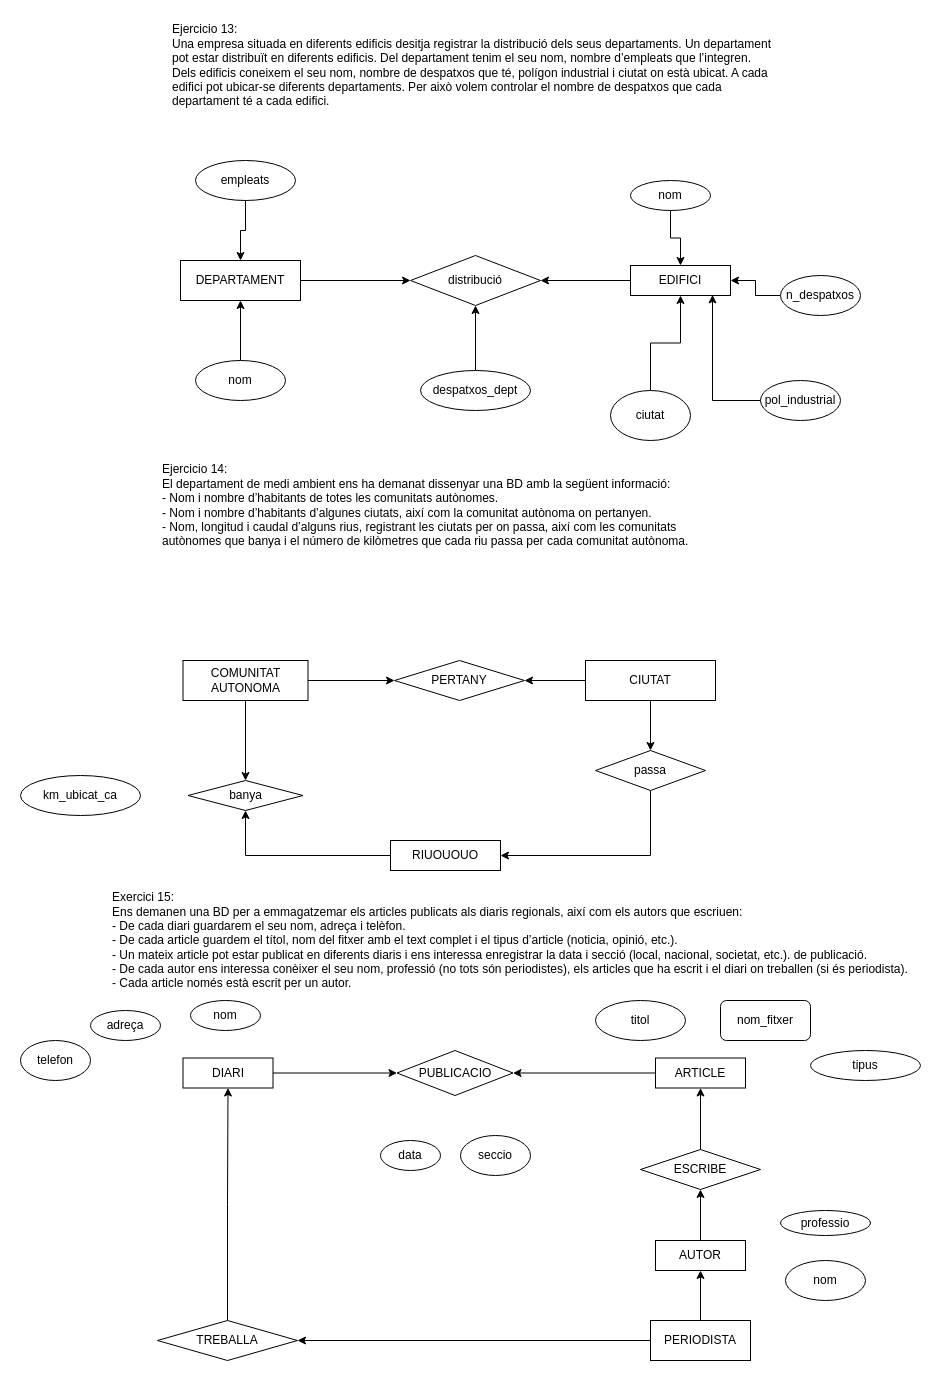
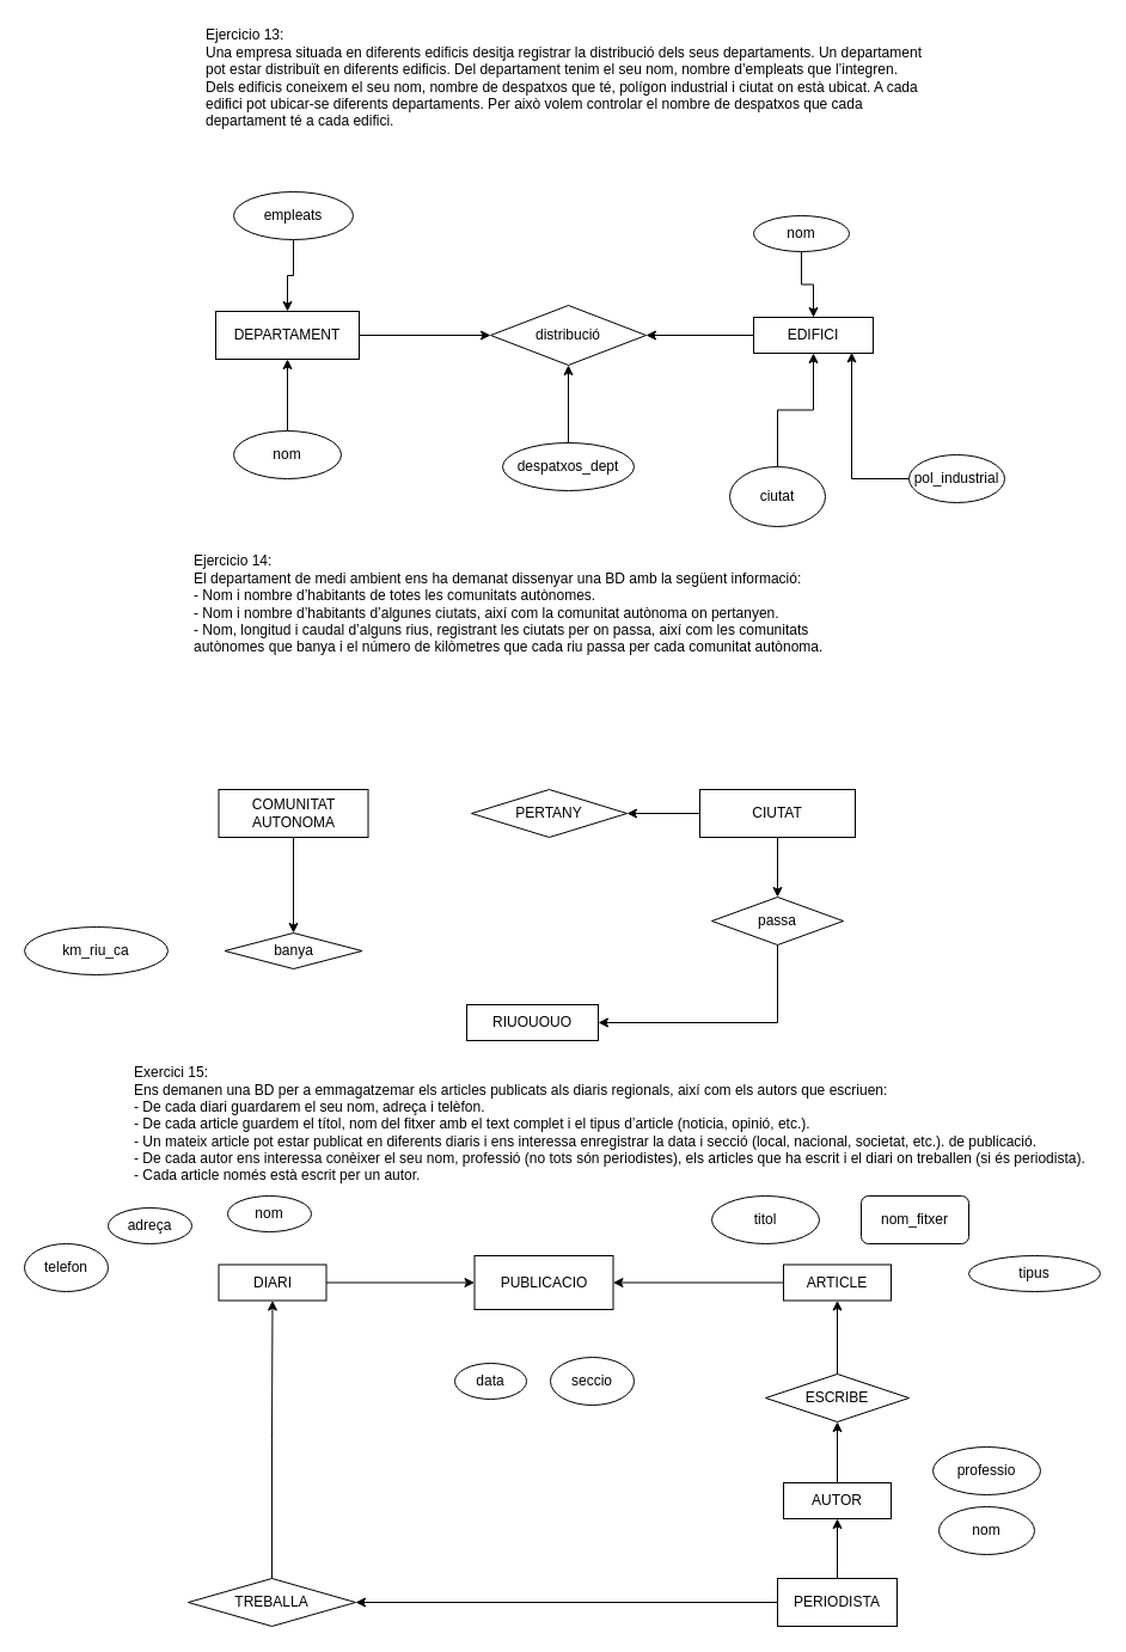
  <mxCell id="0" />
  <mxCell id="1" parent="0" />
  <mxCell id="2" value="Ejercicio 13:&lt;div&gt;&lt;div&gt;Una empresa situada en diferents edificis desitja registrar la distribució dels seus departaments. Un departament&lt;/div&gt;&lt;div&gt;pot estar distribuït en diferents edificis. Del departament tenim el seu nom, nombre d’empleats que l’integren.&lt;/div&gt;&lt;div&gt;Dels edificis coneixem el seu nom, nombre de despatxos que té, polígon industrial i ciutat on està ubicat. A cada&lt;/div&gt;&lt;div&gt;edifici pot ubicar-se diferents departaments. Per això volem controlar el nombre de despatxos que cada&lt;/div&gt;&lt;div&gt;departament té a cada edifici.&lt;/div&gt;&lt;/div&gt;" style="text;html=1;align=left;verticalAlign=middle;whiteSpace=wrap;rounded=0;" parent="1" vertex="1"><mxGeometry x="170" width="730" height="90" as="geometry" y="20" /></mxCell>
  <mxCell id="3" style="edgeStyle=orthogonalEdgeStyle;rounded=0;orthogonalLoop=1;jettySize=auto;html=1;" parent="1" source="4" target="18" edge="1"><mxGeometry relative="1" as="geometry" /></mxCell>
  <mxCell id="4" value="DEPARTAMENT" style="rounded=0;whiteSpace=wrap;html=1;" parent="1" vertex="1"><mxGeometry x="180" y="260" width="120" height="40" as="geometry" /></mxCell>
  <mxCell id="5" style="edgeStyle=orthogonalEdgeStyle;rounded=0;orthogonalLoop=1;jettySize=auto;html=1;" parent="1" source="6" target="18" edge="1"><mxGeometry relative="1" as="geometry" /></mxCell>
  <mxCell id="6" value="EDIFICI" style="rounded=0;whiteSpace=wrap;html=1;" parent="1" vertex="1"><mxGeometry x="630" y="265" width="100" height="30" as="geometry" /></mxCell>
  <mxCell id="7" style="edgeStyle=orthogonalEdgeStyle;rounded=0;orthogonalLoop=1;jettySize=auto;html=1;" parent="1" source="8" target="6" edge="1"><mxGeometry relative="1" as="geometry" /></mxCell>
  <mxCell id="8" value="nom" style="ellipse;whiteSpace=wrap;html=1;" parent="1" vertex="1"><mxGeometry x="630" y="180" width="80" height="30" as="geometry" /></mxCell>
- <mxCell id="9" style="edgeStyle=orthogonalEdgeStyle;rounded=0;orthogonalLoop=1;jettySize=auto;html=1;" parent="1" source="10" target="6" edge="1"><mxGeometry relative="1" as="geometry" /></mxCell>
- <mxCell id="10" value="n_despatxos" style="ellipse;whiteSpace=wrap;html=1;" parent="1" vertex="1"><mxGeometry x="780" y="275" width="80" height="40" as="geometry" /></mxCell>
  <mxCell id="11" value="pol_industrial" style="ellipse;whiteSpace=wrap;html=1;" parent="1" vertex="1"><mxGeometry x="760" y="380" width="80" height="40" as="geometry" /></mxCell>
  <mxCell id="12" style="edgeStyle=orthogonalEdgeStyle;rounded=0;orthogonalLoop=1;jettySize=auto;html=1;" parent="1" source="13" target="6" edge="1"><mxGeometry relative="1" as="geometry" /></mxCell>
  <mxCell id="13" value="ciutat" style="ellipse;whiteSpace=wrap;html=1;" parent="1" vertex="1"><mxGeometry x="610" y="390" width="80" height="50" as="geometry" /></mxCell>
  <mxCell id="14" style="edgeStyle=orthogonalEdgeStyle;rounded=0;orthogonalLoop=1;jettySize=auto;html=1;" parent="1" source="15" target="4" edge="1"><mxGeometry relative="1" as="geometry" /></mxCell>
  <mxCell id="15" value="nom" style="ellipse;whiteSpace=wrap;html=1;" parent="1" vertex="1"><mxGeometry x="195" y="360" width="90" height="40" as="geometry" /></mxCell>
  <mxCell id="16" style="edgeStyle=orthogonalEdgeStyle;rounded=0;orthogonalLoop=1;jettySize=auto;html=1;" parent="1" source="17" target="4" edge="1"><mxGeometry relative="1" as="geometry" /></mxCell>
  <mxCell id="17" value="empleats" style="ellipse;whiteSpace=wrap;html=1;" parent="1" vertex="1"><mxGeometry x="195" y="160" width="100" height="40" as="geometry" /></mxCell>
  <mxCell id="18" value="distribució" style="rhombus;whiteSpace=wrap;html=1;" parent="1" vertex="1"><mxGeometry x="410" y="255" width="130" height="50" as="geometry" /></mxCell>
  <mxCell id="19" style="edgeStyle=orthogonalEdgeStyle;rounded=0;orthogonalLoop=1;jettySize=auto;html=1;" parent="1" source="20" target="18" edge="1"><mxGeometry relative="1" as="geometry" /></mxCell>
  <mxCell id="20" value="despatxos_dept" style="ellipse;whiteSpace=wrap;html=1;" parent="1" vertex="1"><mxGeometry x="420" y="370" width="110" height="40" as="geometry" /></mxCell>
  <mxCell id="21" style="edgeStyle=orthogonalEdgeStyle;rounded=0;orthogonalLoop=1;jettySize=auto;html=1;entryX=0.82;entryY=0.98;entryDx=0;entryDy=0;entryPerimeter=0;" parent="1" source="11" target="6" edge="1"><mxGeometry relative="1" as="geometry" /></mxCell>
  <mxCell id="22" value="Ejercicio 14:&lt;div&gt;&lt;div&gt;El departament de medi ambient ens ha demanat dissenyar una BD amb la següent informació:&lt;/div&gt;&lt;div&gt;- Nom i nombre d’habitants de totes les comunitats autònomes.&lt;/div&gt;&lt;div&gt;- Nom i nombre d’habitants d’algunes ciutats, així com la comunitat autònoma on pertanyen.&lt;/div&gt;&lt;div&gt;- Nom, longitud i caudal d’alguns rius, registrant les ciutats per on passa, així com les comunitats&lt;/div&gt;&lt;div&gt;autònomes que banya i el número de kilòmetres que cada riu passa per cada comunitat autònoma.&lt;/div&gt;&lt;/div&gt;" style="text;html=1;align=left;verticalAlign=middle;whiteSpace=wrap;rounded=0;" parent="1" vertex="1"><mxGeometry x="160" y="460" width="590" height="90" as="geometry" /></mxCell>
- <mxCell id="23" style="edgeStyle=orthogonalEdgeStyle;rounded=0;orthogonalLoop=1;jettySize=auto;html=1;" parent="1" source="25" target="31" edge="1"><mxGeometry relative="1" as="geometry" /></mxCell>
  <mxCell id="24" style="edgeStyle=orthogonalEdgeStyle;rounded=0;orthogonalLoop=1;jettySize=auto;html=1;" parent="1" source="25" target="32" edge="1"><mxGeometry relative="1" as="geometry" /></mxCell>
  <mxCell id="25" value="COMUNITAT AUTONOMA" style="rounded=0;whiteSpace=wrap;html=1;" parent="1" vertex="1"><mxGeometry x="182.5" y="660" width="125" height="40" as="geometry" /></mxCell>
  <mxCell id="26" style="edgeStyle=orthogonalEdgeStyle;rounded=0;orthogonalLoop=1;jettySize=auto;html=1;" parent="1" source="28" target="31" edge="1"><mxGeometry relative="1" as="geometry" /></mxCell>
  <mxCell id="27" style="edgeStyle=orthogonalEdgeStyle;rounded=0;orthogonalLoop=1;jettySize=auto;html=1;" parent="1" source="28" target="34" edge="1"><mxGeometry relative="1" as="geometry" /></mxCell>
  <mxCell id="28" value="CIUTAT" style="rounded=0;whiteSpace=wrap;html=1;" parent="1" vertex="1"><mxGeometry x="585" y="660" width="130" height="40" as="geometry" /></mxCell>
- <mxCell id="29" style="edgeStyle=orthogonalEdgeStyle;rounded=0;orthogonalLoop=1;jettySize=auto;html=1;" parent="1" source="30" target="32" edge="1"><mxGeometry relative="1" as="geometry" /></mxCell>
  <mxCell id="30" value="RIUOUOUO" style="rounded=0;whiteSpace=wrap;html=1;" parent="1" vertex="1"><mxGeometry x="390" y="840" width="110" height="30" as="geometry" /></mxCell>
  <mxCell id="31" value="PERTANY" style="rhombus;whiteSpace=wrap;html=1;" parent="1" vertex="1"><mxGeometry x="394" y="660" width="130" height="40" as="geometry" /></mxCell>
  <mxCell id="32" value="banya" style="rhombus;whiteSpace=wrap;html=1;" parent="1" vertex="1"><mxGeometry x="187.5" y="780" width="115" height="30" as="geometry" /></mxCell>
  <mxCell id="33" style="edgeStyle=orthogonalEdgeStyle;rounded=0;orthogonalLoop=1;jettySize=auto;html=1;" parent="1" source="34" target="30" edge="1"><mxGeometry relative="1" as="geometry"><Array as="points"><mxPoint x="650" y="855" /></Array></mxGeometry></mxCell>
  <mxCell id="34" value="passa" style="rhombus;whiteSpace=wrap;html=1;" parent="1" vertex="1"><mxGeometry x="595" y="750" width="110" height="40" as="geometry" /></mxCell>
- <mxCell id="35" value="km_ubicat_ca" style="ellipse;whiteSpace=wrap;html=1;" parent="1" vertex="1"><mxGeometry x="20" y="775" width="120" height="40" as="geometry" /></mxCell>
+ <mxCell id="35" value="km_riu_ca" style="ellipse;whiteSpace=wrap;html=1;" parent="1" vertex="1"><mxGeometry x="20" y="775" width="120" height="40" as="geometry" /></mxCell>
  <mxCell id="36" value="&lt;div&gt;Exercici 15:&lt;/div&gt;&lt;div&gt;Ens demanen una BD per a emmagatzemar els articles publicats als diaris regionals, així com els autors que&amp;nbsp;&lt;span style=&quot;background-color: transparent; color: light-dark(rgb(0, 0, 0), rgb(255, 255, 255));&quot;&gt;escriuen:&lt;/span&gt;&lt;/div&gt;&lt;div&gt;- De cada diari guardarem el seu nom, adreça i telèfon.&lt;/div&gt;&lt;div&gt;- De cada article guardem el títol, nom del fitxer amb el text complet i el tipus d’article (noticia, opinió,&amp;nbsp;&lt;span style=&quot;background-color: transparent; color: light-dark(rgb(0, 0, 0), rgb(255, 255, 255));&quot;&gt;etc.).&lt;/span&gt;&lt;/div&gt;&lt;div&gt;- Un mateix article pot estar publicat en diferents diaris i ens interessa enregistrar la data i secció (local,&amp;nbsp;&lt;span style=&quot;background-color: transparent; color: light-dark(rgb(0, 0, 0), rgb(255, 255, 255));&quot;&gt;nacional, societat, etc.). de publicació.&lt;/span&gt;&lt;/div&gt;&lt;div&gt;- De cada autor ens interessa conèixer el seu nom, professió (no tots són periodistes), els articles que&amp;nbsp;&lt;span style=&quot;background-color: transparent; color: light-dark(rgb(0, 0, 0), rgb(255, 255, 255));&quot;&gt;ha escrit i el diari on treballen (si és periodista).&lt;/span&gt;&lt;/div&gt;&lt;div&gt;- Cada article només està escrit per un autor.&lt;/div&gt;" style="text;html=1;align=left;verticalAlign=middle;whiteSpace=wrap;rounded=0;" parent="1" vertex="1"><mxGeometry y="890" width="810" height="100" as="geometry" x="110" /></mxCell>
  <mxCell id="37" style="edgeStyle=orthogonalEdgeStyle;rounded=0;orthogonalLoop=1;jettySize=auto;html=1;" parent="1" source="38" target="42" edge="1"><mxGeometry relative="1" as="geometry" /></mxCell>
  <mxCell id="38" value="DIARI" style="rounded=0;whiteSpace=wrap;html=1;" parent="1" vertex="1"><mxGeometry x="182.5" y="1057.5" width="90" height="30" as="geometry" /></mxCell>
  <mxCell id="39" value="nom" style="ellipse;whiteSpace=wrap;html=1;" parent="1" vertex="1"><mxGeometry x="190" y="1000" width="70" height="30" as="geometry" /></mxCell>
  <mxCell id="40" value="adreça" style="ellipse;whiteSpace=wrap;html=1;" parent="1" vertex="1"><mxGeometry x="90" y="1010" width="70" height="30" as="geometry" /></mxCell>
  <mxCell id="41" value="telefon" style="ellipse;whiteSpace=wrap;html=1;" parent="1" vertex="1"><mxGeometry x="20" y="1040" width="70" height="40" as="geometry" /></mxCell>
- <mxCell id="42" value="PUBLICACIO" style="rhombus;whiteSpace=wrap;html=1;" parent="1" vertex="1"><mxGeometry x="396.5" y="1050" width="116" height="45" as="geometry" /></mxCell>
+ <mxCell id="42" value="PUBLICACIO" style="whiteSpace=wrap;html=1;rounded=0;" parent="1" vertex="1"><mxGeometry x="396.5" y="1050" width="116" height="45" as="geometry" /></mxCell>
  <mxCell id="43" style="edgeStyle=orthogonalEdgeStyle;rounded=0;orthogonalLoop=1;jettySize=auto;html=1;" parent="1" source="44" target="42" edge="1"><mxGeometry relative="1" as="geometry" /></mxCell>
  <mxCell id="44" value="ARTICLE" style="rounded=0;whiteSpace=wrap;html=1;" parent="1" vertex="1"><mxGeometry x="655" y="1057.5" width="90" height="30" as="geometry" /></mxCell>
  <mxCell id="45" value="titol" style="ellipse;whiteSpace=wrap;html=1;" parent="1" vertex="1"><mxGeometry x="595" y="1000" width="90" height="40" as="geometry" /></mxCell>
  <mxCell id="46" value="nom_fitxer" style="whiteSpace=wrap;html=1;rounded=1;" parent="1" vertex="1"><mxGeometry x="720" y="1000" width="90" height="40" as="geometry" /></mxCell>
  <mxCell id="47" value="tipus" style="ellipse;whiteSpace=wrap;html=1;" parent="1" vertex="1"><mxGeometry x="810" y="1050" width="110" height="30" as="geometry" /></mxCell>
  <mxCell id="48" value="data" style="ellipse;whiteSpace=wrap;html=1;" parent="1" vertex="1"><mxGeometry x="380" y="1140" width="60" height="30" as="geometry" /></mxCell>
  <mxCell id="49" value="seccio" style="ellipse;whiteSpace=wrap;html=1;" parent="1" vertex="1"><mxGeometry x="460" y="1135" width="70" height="40" as="geometry" /></mxCell>
  <mxCell id="50" style="edgeStyle=orthogonalEdgeStyle;rounded=0;orthogonalLoop=1;jettySize=auto;html=1;" parent="1" source="51" target="55" edge="1"><mxGeometry relative="1" as="geometry" /></mxCell>
  <mxCell id="51" value="AUTOR" style="rounded=0;whiteSpace=wrap;html=1;" parent="1" vertex="1"><mxGeometry x="655" y="1240" width="90" height="30" as="geometry" /></mxCell>
  <mxCell id="52" value="nom" style="ellipse;whiteSpace=wrap;html=1;" parent="1" vertex="1"><mxGeometry x="785" y="1260" width="80" height="40" as="geometry" /></mxCell>
- <mxCell id="53" value="professio" style="ellipse;whiteSpace=wrap;html=1;" parent="1" vertex="1"><mxGeometry x="780" y="1210" width="90" height="25" as="geometry" /></mxCell>
+ <mxCell id="53" value="professio" style="ellipse;whiteSpace=wrap;html=1;" parent="1" vertex="1"><mxGeometry x="780" y="1210" width="90" height="40" as="geometry" /></mxCell>
  <mxCell id="54" style="edgeStyle=orthogonalEdgeStyle;rounded=0;orthogonalLoop=1;jettySize=auto;html=1;" parent="1" source="55" target="44" edge="1"><mxGeometry relative="1" as="geometry" /></mxCell>
  <mxCell id="55" value="ESCRIBE" style="rhombus;whiteSpace=wrap;html=1;" parent="1" vertex="1"><mxGeometry x="640" y="1149" width="120" height="40" as="geometry" /></mxCell>
  <mxCell id="56" style="edgeStyle=orthogonalEdgeStyle;rounded=0;orthogonalLoop=1;jettySize=auto;html=1;" parent="1" source="57" target="38" edge="1"><mxGeometry relative="1" as="geometry" /></mxCell>
  <mxCell id="57" value="TREBALLA" style="rhombus;whiteSpace=wrap;html=1;" parent="1" vertex="1"><mxGeometry x="157" y="1320" width="140" height="40" as="geometry" /></mxCell>
  <mxCell id="58" style="edgeStyle=orthogonalEdgeStyle;rounded=0;orthogonalLoop=1;jettySize=auto;html=1;" parent="1" source="60" target="57" edge="1"><mxGeometry relative="1" as="geometry" /></mxCell>
  <mxCell id="59" style="edgeStyle=orthogonalEdgeStyle;rounded=0;orthogonalLoop=1;jettySize=auto;html=1;" parent="1" source="60" target="51" edge="1"><mxGeometry relative="1" as="geometry" /></mxCell>
  <mxCell id="60" value="PERIODISTA" style="rounded=0;whiteSpace=wrap;html=1;" parent="1" vertex="1"><mxGeometry x="650" y="1320" width="100" height="40" as="geometry" /></mxCell>
